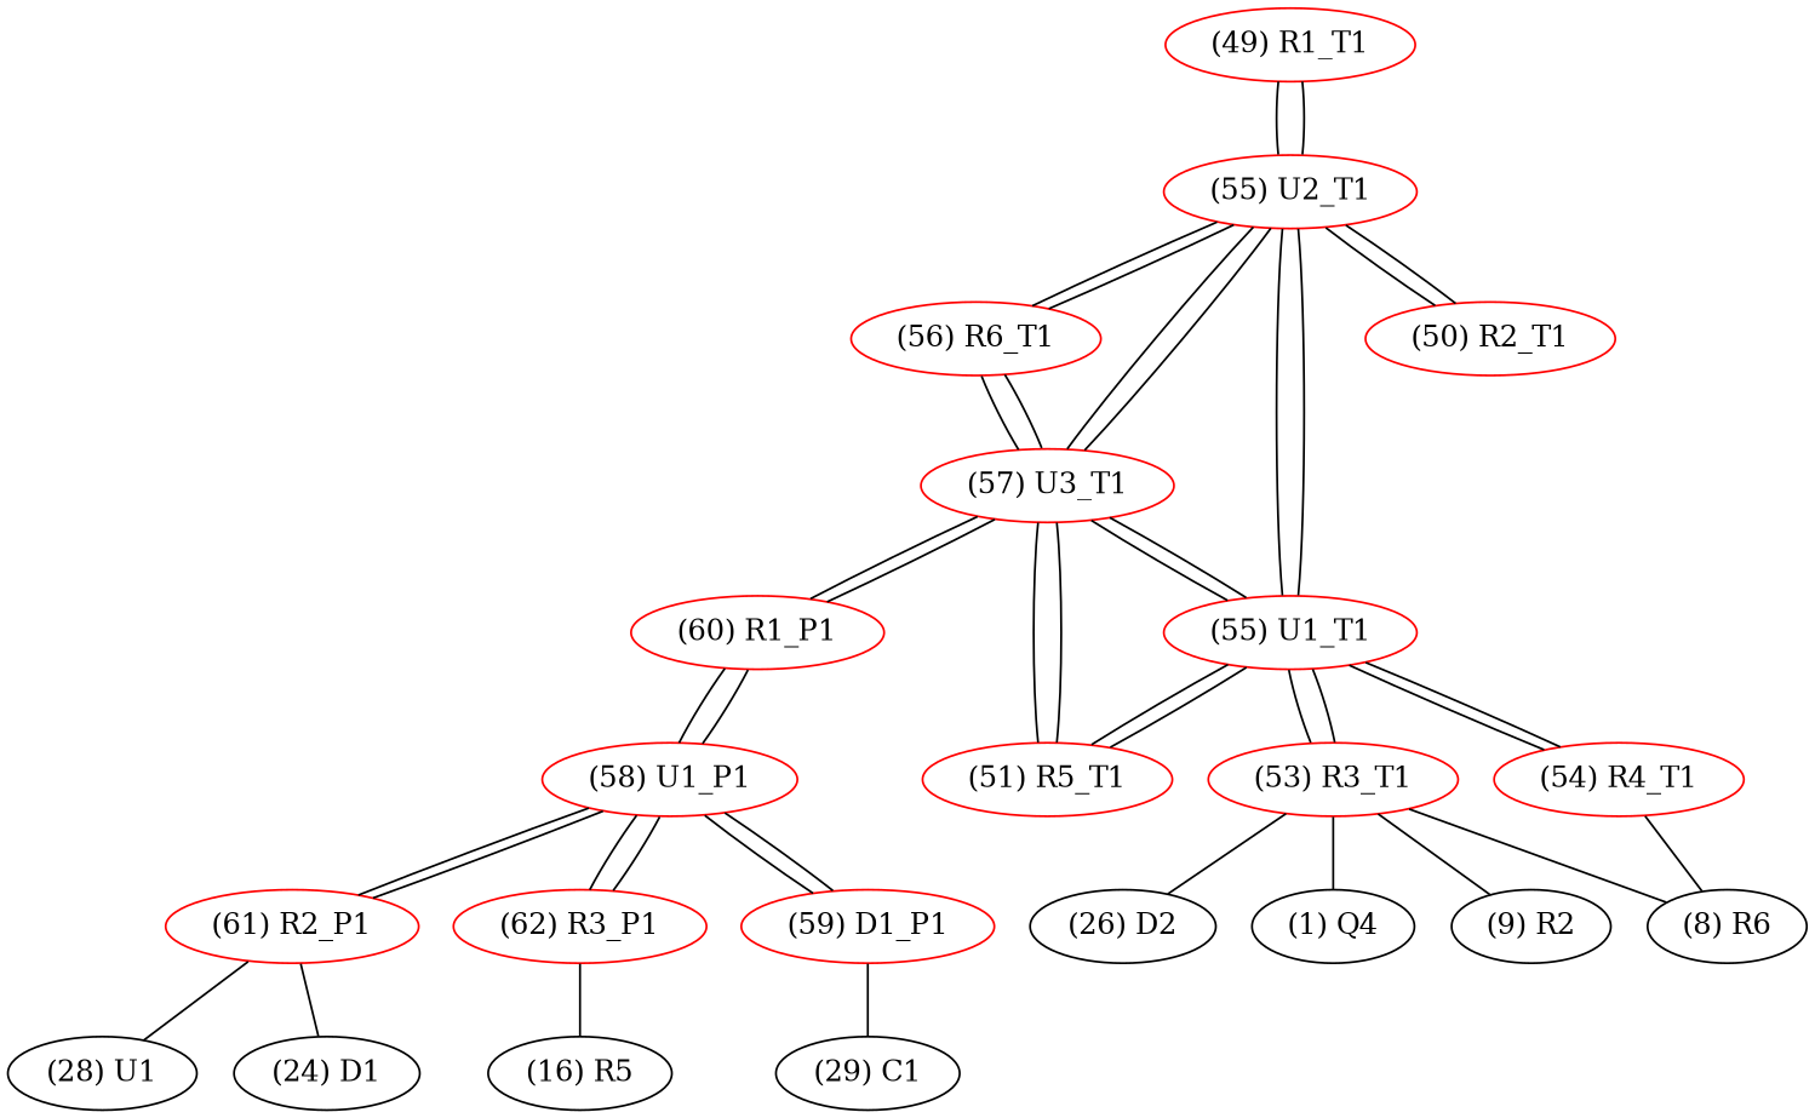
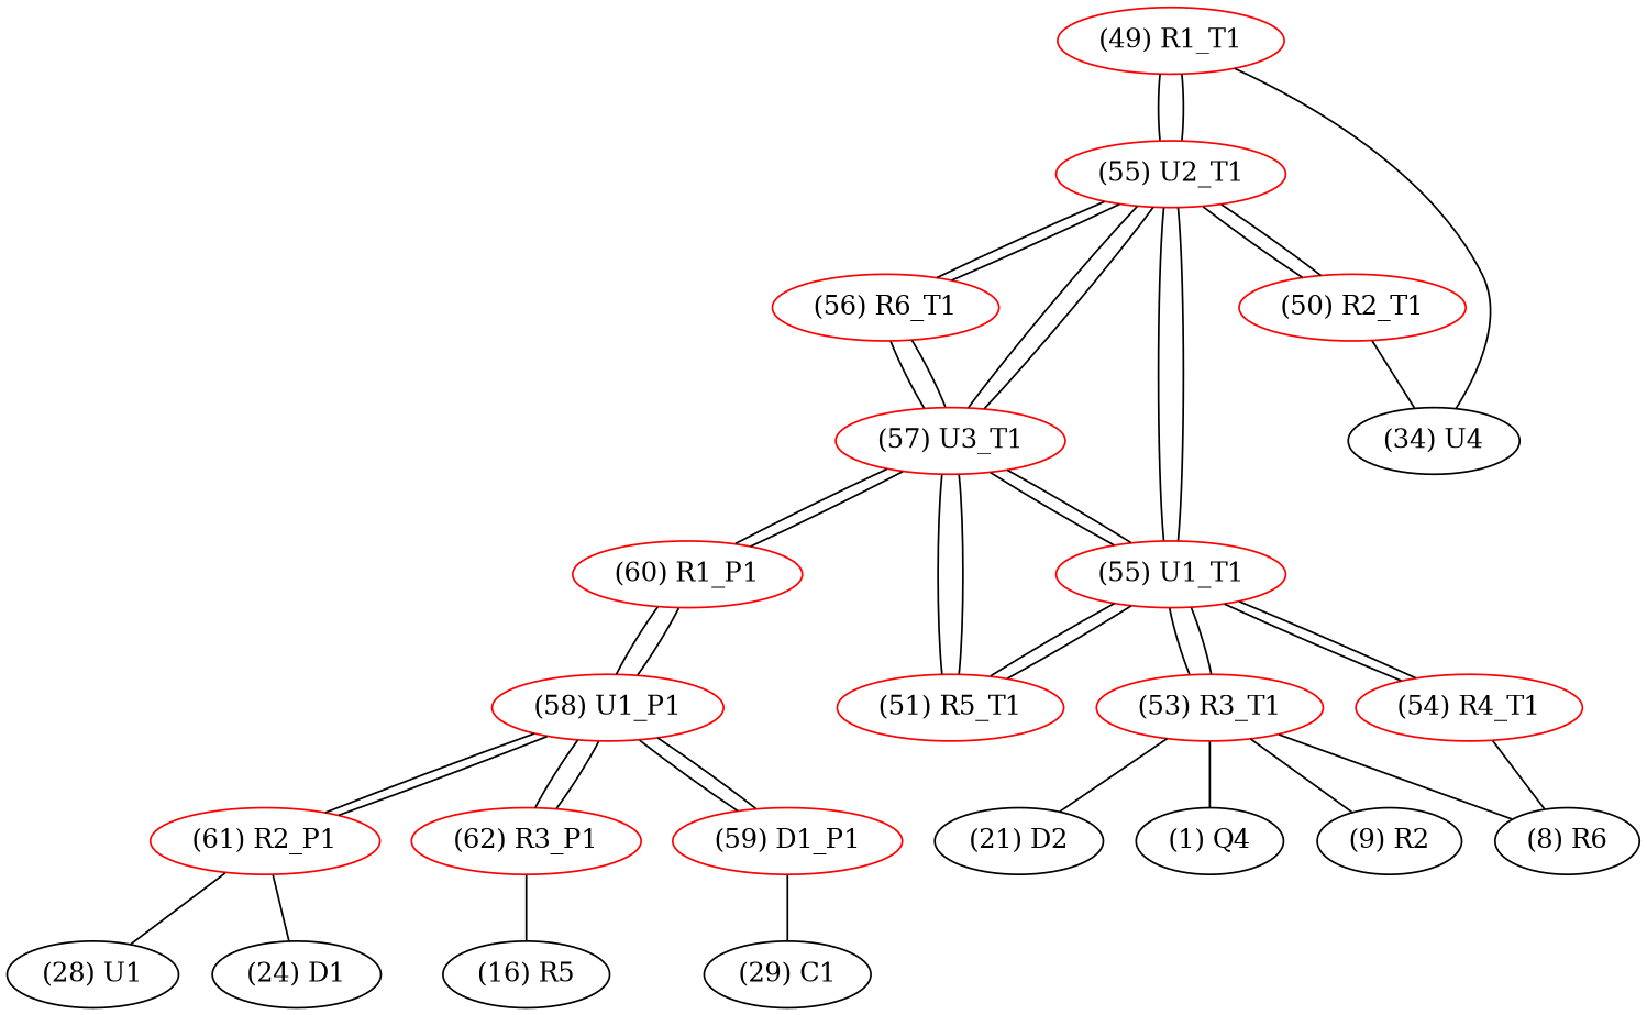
  graph {
    node [color=red]
    n1 [label="(49) R1_T1"]
+   n2 [label="(34) U4" color=""]
    n3 [label="(55) U2_T1"]
    n4 [label="(50) R2_T1"]
    n5 [label="(57) U3_T1"]
    n6 [label="(55) U1_T1"]
    n7 [label="(56) R6_T1"]
    n8 [label="(51) R5_T1"]
    n9 [label="(60) R1_P1"]
    n10 [label="(53) R3_T1"]
    n11 [label="(54) R4_T1"]
    n12 [label="(58) U1_P1"]
    n13 [label="(1) Q4" color=""]
    n14 [label="(9) R2" color=""]
    n15 [label="(8) R6" color=""]
-   n16 [label="(26) D2" color=""]
+   n16 [label="(21) D2" color=""]
    n17 [label="(59) D1_P1"]
    n18 [label="(61) R2_P1"]
    n19 [label="(62) R3_P1"]
    n20 [label="(29) C1" color=""]
    n21 [label="(24) D1" color=""]
    n22 [label="(28) U1" color=""]
    n23 [label="(16) R5" color=""]
+   n1 -- n2
    n1 -- n3
    n3 -- n1
    n3 -- n4
    n3 -- n5
    n3 -- n6
    n3 -- n7
+   n4 -- n2
    n4 -- n3
    n5 -- n3
    n5 -- n6
    n5 -- n7
    n5 -- n8
    n5 -- n9
    n6 -- n3
    n6 -- n5
    n6 -- n8
    n6 -- n10
    n6 -- n11
    n7 -- n3
    n7 -- n5
    n8 -- n5
    n8 -- n6
    n9 -- n5
    n9 -- n12
    n10 -- n6
    n10 -- n13
    n10 -- n14
    n10 -- n15
    n10 -- n16
    n11 -- n6
    n11 -- n15
    n12 -- n9
    n12 -- n17
    n12 -- n18
    n12 -- n19
    n17 -- n12
    n17 -- n20
    n18 -- n12
    n18 -- n21
    n18 -- n22
    n19 -- n12
    n19 -- n23
  }
